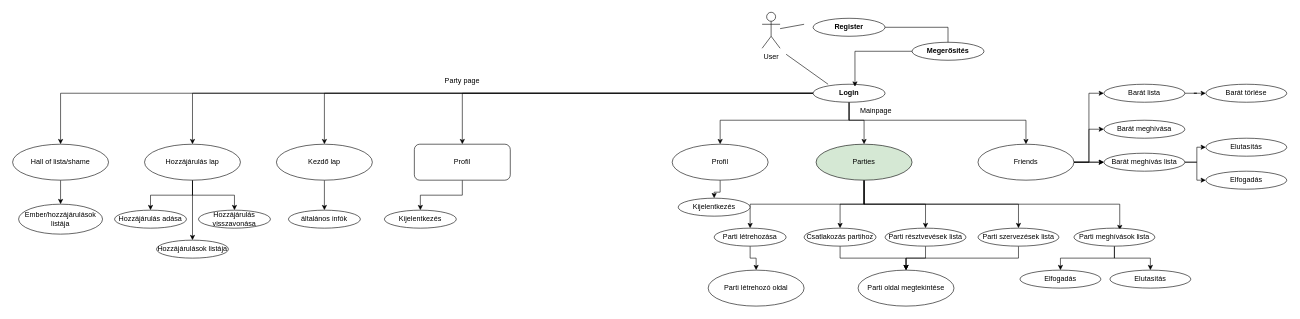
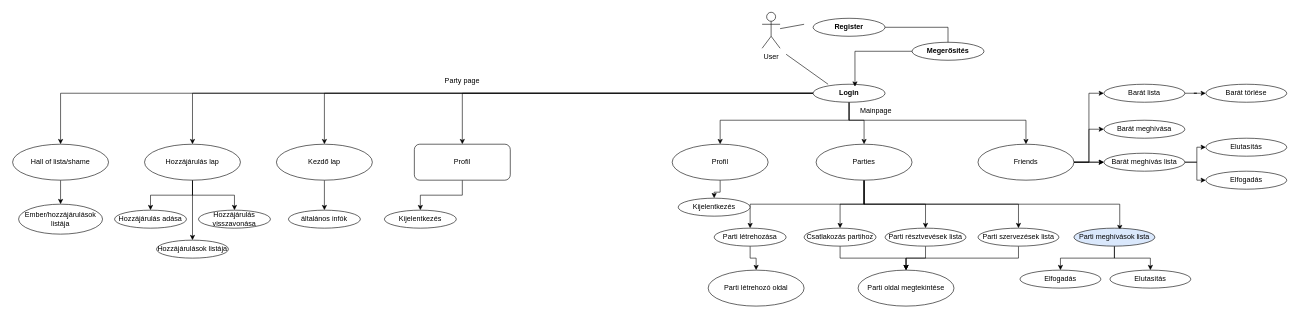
  <mxCell id="0" />
  <mxCell id="1" parent="0" />
  <mxCell id="2" value="User" style="shape=umlActor;verticalLabelPosition=bottom;verticalAlign=top;html=1;outlineConnect=0;" vertex="1" parent="1"><mxGeometry x="1270" y="20" width="30" height="60" as="geometry" /></mxCell>
  <mxCell id="3" style="edgeStyle=orthogonalEdgeStyle;rounded=0;orthogonalLoop=1;jettySize=auto;html=1;entryX=0.5;entryY=0;entryDx=0;entryDy=0;" edge="1" parent="1" source="10" target="14"><mxGeometry relative="1" as="geometry"><Array as="points"><mxPoint x="1415" y="200" /><mxPoint x="1200" y="200" /></Array></mxGeometry></mxCell>
  <mxCell id="4" style="edgeStyle=orthogonalEdgeStyle;rounded=0;orthogonalLoop=1;jettySize=auto;html=1;entryX=0.5;entryY=0;entryDx=0;entryDy=0;" edge="1" parent="1" source="10" target="20"><mxGeometry relative="1" as="geometry"><Array as="points"><mxPoint x="1415" y="200" /><mxPoint x="1440" y="200" /></Array></mxGeometry></mxCell>
  <mxCell id="5" style="edgeStyle=orthogonalEdgeStyle;rounded=0;orthogonalLoop=1;jettySize=auto;html=1;" edge="1" parent="1" source="10" target="25"><mxGeometry relative="1" as="geometry"><Array as="points"><mxPoint x="1415" y="200" /><mxPoint x="1710" y="200" /></Array></mxGeometry></mxCell>
  <mxCell id="6" style="edgeStyle=orthogonalEdgeStyle;rounded=0;orthogonalLoop=1;jettySize=auto;html=1;entryX=0.5;entryY=0;entryDx=0;entryDy=0;" edge="1" parent="1" source="10" target="48"><mxGeometry relative="1" as="geometry" /></mxCell>
  <mxCell id="7" style="edgeStyle=orthogonalEdgeStyle;rounded=0;orthogonalLoop=1;jettySize=auto;html=1;" edge="1" parent="1" source="10" target="51"><mxGeometry relative="1" as="geometry" /></mxCell>
  <mxCell id="8" style="edgeStyle=orthogonalEdgeStyle;rounded=0;orthogonalLoop=1;jettySize=auto;html=1;entryX=0.5;entryY=0;entryDx=0;entryDy=0;" edge="1" parent="1" source="10" target="55"><mxGeometry relative="1" as="geometry" /></mxCell>
  <mxCell id="9" style="edgeStyle=orthogonalEdgeStyle;rounded=0;orthogonalLoop=1;jettySize=auto;html=1;entryX=0.5;entryY=0;entryDx=0;entryDy=0;" edge="1" parent="1" source="10" target="57"><mxGeometry relative="1" as="geometry" /></mxCell>
  <mxCell id="10" value="&lt;b&gt;Login&lt;/b&gt;" style="ellipse;whiteSpace=wrap;html=1;" vertex="1" parent="1"><mxGeometry x="1355" y="140" width="120" height="30" as="geometry" /></mxCell>
  <mxCell id="11" style="edgeStyle=orthogonalEdgeStyle;rounded=0;orthogonalLoop=1;jettySize=auto;html=1;entryX=0.5;entryY=1;entryDx=0;entryDy=0;" edge="1" parent="1" source="12" target="42"><mxGeometry relative="1" as="geometry"><Array as="points"><mxPoint x="1580" y="45" /></Array></mxGeometry></mxCell>
  <mxCell id="12" value="&lt;b&gt;Register&lt;/b&gt;" style="ellipse;whiteSpace=wrap;html=1;" vertex="1" parent="1"><mxGeometry x="1355" y="30" width="120" height="30" as="geometry" /></mxCell>
  <mxCell id="13" style="edgeStyle=orthogonalEdgeStyle;rounded=0;orthogonalLoop=1;jettySize=auto;html=1;entryX=0.5;entryY=0;entryDx=0;entryDy=0;" edge="1" parent="1" source="14" target="26"><mxGeometry relative="1" as="geometry" /></mxCell>
  <mxCell id="14" value="Profil&lt;span style=&quot;color: rgba(0, 0, 0, 0); font-family: monospace; font-size: 0px; text-align: start; text-wrap: nowrap;&quot;&gt;%3CmxGraphModel%3E%3Croot%3E%3CmxCell%20id%3D%220%22%2F%3E%3CmxCell%20id%3D%221%22%20parent%3D%220%22%2F%3E%3CmxCell%20id%3D%222%22%20value%3D%22%26lt%3Bb%26gt%3BLogin%26lt%3B%2Fb%26gt%3B%22%20style%3D%22ellipse%3BwhiteSpace%3Dwrap%3Bhtml%3D1%3B%22%20vertex%3D%221%22%20parent%3D%221%22%3E%3CmxGeometry%20x%3D%22320%22%20y%3D%22120%22%20width%3D%22120%22%20height%3D%2230%22%20as%3D%22geometry%22%2F%3E%3C%2FmxCell%3E%3C%2Froot%3E%3C%2FmxGraphModel%3E&lt;/span&gt;" style="ellipse;whiteSpace=wrap;html=1;" vertex="1" parent="1"><mxGeometry x="1120" y="240" width="160" height="60" as="geometry" /></mxCell>
  <mxCell id="15" style="edgeStyle=orthogonalEdgeStyle;rounded=0;orthogonalLoop=1;jettySize=auto;html=1;entryX=0.5;entryY=0;entryDx=0;entryDy=0;" edge="1" parent="1" source="20" target="30"><mxGeometry relative="1" as="geometry"><Array as="points"><mxPoint x="1440" y="340" /><mxPoint x="1250" y="340" /></Array></mxGeometry></mxCell>
  <mxCell id="16" style="edgeStyle=orthogonalEdgeStyle;rounded=0;orthogonalLoop=1;jettySize=auto;html=1;entryX=0.5;entryY=0;entryDx=0;entryDy=0;" edge="1" parent="1" source="20" target="28"><mxGeometry relative="1" as="geometry" /></mxCell>
  <mxCell id="17" style="edgeStyle=orthogonalEdgeStyle;rounded=0;orthogonalLoop=1;jettySize=auto;html=1;entryX=0.5;entryY=0;entryDx=0;entryDy=0;" edge="1" parent="1" source="20" target="32"><mxGeometry relative="1" as="geometry" /></mxCell>
  <mxCell id="18" style="edgeStyle=orthogonalEdgeStyle;rounded=0;orthogonalLoop=1;jettySize=auto;html=1;entryX=0.5;entryY=0;entryDx=0;entryDy=0;" edge="1" parent="1" source="20" target="34"><mxGeometry relative="1" as="geometry"><Array as="points"><mxPoint x="1440" y="340" /><mxPoint x="1698" y="340" /></Array></mxGeometry></mxCell>
  <mxCell id="19" style="edgeStyle=orthogonalEdgeStyle;rounded=0;orthogonalLoop=1;jettySize=auto;html=1;entryX=0.566;entryY=0.107;entryDx=0;entryDy=0;entryPerimeter=0;" edge="1" parent="1" source="20" target="37"><mxGeometry relative="1" as="geometry"><mxPoint x="1830" y="370" as="targetPoint" /><Array as="points"><mxPoint x="1440" y="340" /><mxPoint x="1866" y="340" /></Array></mxGeometry></mxCell>
- <mxCell id="20" value="Parties" style="ellipse;whiteSpace=wrap;html=1;fillColor=#d5e8d4;" vertex="1" parent="1"><mxGeometry x="1360" y="240" width="160" height="60" as="geometry" /></mxCell>
+ <mxCell id="20" value="Parties" style="ellipse;whiteSpace=wrap;html=1;" vertex="1" parent="1"><mxGeometry x="1360" y="240" width="160" height="60" as="geometry" /></mxCell>
  <mxCell id="21" style="edgeStyle=orthogonalEdgeStyle;rounded=0;orthogonalLoop=1;jettySize=auto;html=1;entryX=0;entryY=0.5;entryDx=0;entryDy=0;" edge="1" parent="1" source="25" target="66"><mxGeometry relative="1" as="geometry" /></mxCell>
  <mxCell id="22" value="" style="edgeStyle=orthogonalEdgeStyle;rounded=0;orthogonalLoop=1;jettySize=auto;html=1;" edge="1" parent="1" source="25" target="66"><mxGeometry relative="1" as="geometry" /></mxCell>
  <mxCell id="23" style="edgeStyle=orthogonalEdgeStyle;rounded=0;orthogonalLoop=1;jettySize=auto;html=1;entryX=0;entryY=0.5;entryDx=0;entryDy=0;" edge="1" parent="1" source="25" target="67"><mxGeometry relative="1" as="geometry" /></mxCell>
  <mxCell id="24" style="edgeStyle=orthogonalEdgeStyle;rounded=0;orthogonalLoop=1;jettySize=auto;html=1;entryX=0;entryY=0.5;entryDx=0;entryDy=0;" edge="1" parent="1" source="25" target="69"><mxGeometry relative="1" as="geometry" /></mxCell>
  <mxCell id="25" value="Friends" style="ellipse;whiteSpace=wrap;html=1;" vertex="1" parent="1"><mxGeometry x="1630" y="240" width="160" height="60" as="geometry" /></mxCell>
  <mxCell id="26" value="Kijelentkezés" style="ellipse;whiteSpace=wrap;html=1;" vertex="1" parent="1"><mxGeometry x="1130" y="330" width="120" height="30" as="geometry" /></mxCell>
  <mxCell id="27" value="" style="edgeStyle=orthogonalEdgeStyle;rounded=0;orthogonalLoop=1;jettySize=auto;html=1;" edge="1" parent="1" source="28" target="40"><mxGeometry relative="1" as="geometry" /></mxCell>
  <mxCell id="28" value="Csatlakozás partihoz" style="ellipse;whiteSpace=wrap;html=1;" vertex="1" parent="1"><mxGeometry x="1340" y="380" width="120" height="30" as="geometry" /></mxCell>
  <mxCell id="29" style="edgeStyle=orthogonalEdgeStyle;rounded=0;orthogonalLoop=1;jettySize=auto;html=1;" edge="1" parent="1" source="30" target="41"><mxGeometry relative="1" as="geometry" /></mxCell>
  <mxCell id="30" value="Parti létrehozása" style="ellipse;whiteSpace=wrap;html=1;" vertex="1" parent="1"><mxGeometry x="1190" y="380" width="120" height="30" as="geometry" /></mxCell>
  <mxCell id="31" style="edgeStyle=orthogonalEdgeStyle;rounded=0;orthogonalLoop=1;jettySize=auto;html=1;entryX=0.5;entryY=0;entryDx=0;entryDy=0;" edge="1" parent="1" source="32" target="40"><mxGeometry relative="1" as="geometry" /></mxCell>
  <mxCell id="32" value="Parti résztvevések lista" style="ellipse;whiteSpace=wrap;html=1;" vertex="1" parent="1"><mxGeometry x="1475" y="380" width="135" height="30" as="geometry" /></mxCell>
  <mxCell id="33" style="edgeStyle=orthogonalEdgeStyle;rounded=0;orthogonalLoop=1;jettySize=auto;html=1;entryX=0.5;entryY=0;entryDx=0;entryDy=0;" edge="1" parent="1" source="34" target="40"><mxGeometry relative="1" as="geometry"><Array as="points"><mxPoint x="1698" y="430" /><mxPoint x="1510" y="430" /></Array></mxGeometry></mxCell>
  <mxCell id="34" value="Parti szervezések lista" style="ellipse;whiteSpace=wrap;html=1;" vertex="1" parent="1"><mxGeometry x="1630" y="380" width="135" height="30" as="geometry" /></mxCell>
  <mxCell id="35" style="edgeStyle=orthogonalEdgeStyle;rounded=0;orthogonalLoop=1;jettySize=auto;html=1;entryX=0.5;entryY=0;entryDx=0;entryDy=0;" edge="1" parent="1" source="37" target="38"><mxGeometry relative="1" as="geometry" /></mxCell>
  <mxCell id="36" style="edgeStyle=orthogonalEdgeStyle;rounded=0;orthogonalLoop=1;jettySize=auto;html=1;entryX=0.5;entryY=0;entryDx=0;entryDy=0;" edge="1" parent="1" source="37" target="39"><mxGeometry relative="1" as="geometry" /></mxCell>
- <mxCell id="37" value="Parti meghívások lista" style="ellipse;whiteSpace=wrap;html=1;" vertex="1" parent="1"><mxGeometry x="1790" y="380" width="135" height="30" as="geometry" /></mxCell>
+ <mxCell id="37" value="Parti meghívások lista" style="ellipse;whiteSpace=wrap;html=1;fillColor=#dae8fc;" vertex="1" parent="1"><mxGeometry x="1790" y="380" width="135" height="30" as="geometry" /></mxCell>
  <mxCell id="38" value="Elfogadás" style="ellipse;whiteSpace=wrap;html=1;" vertex="1" parent="1"><mxGeometry x="1700" y="450" width="135" height="30" as="geometry" /></mxCell>
  <mxCell id="39" value="Elutasítás" style="ellipse;whiteSpace=wrap;html=1;" vertex="1" parent="1"><mxGeometry x="1850" y="450" width="135" height="30" as="geometry" /></mxCell>
  <mxCell id="40" value="Parti oldal megtekintése" style="ellipse;whiteSpace=wrap;html=1;" vertex="1" parent="1"><mxGeometry x="1430" y="450" width="160" height="60" as="geometry" /></mxCell>
  <mxCell id="41" value="Parti létrehozó oldal" style="ellipse;whiteSpace=wrap;html=1;" vertex="1" parent="1"><mxGeometry x="1180" y="450" width="160" height="60" as="geometry" /></mxCell>
  <mxCell id="42" value="&lt;b&gt;Megerősítés&lt;/b&gt;" style="ellipse;whiteSpace=wrap;html=1;" vertex="1" parent="1"><mxGeometry x="1520" y="70" width="120" height="30" as="geometry" /></mxCell>
  <mxCell id="43" style="edgeStyle=orthogonalEdgeStyle;rounded=0;orthogonalLoop=1;jettySize=auto;html=1;entryX=0.582;entryY=0.133;entryDx=0;entryDy=0;entryPerimeter=0;" edge="1" parent="1" source="42" target="10"><mxGeometry relative="1" as="geometry" /></mxCell>
  <mxCell id="44" value="" style="endArrow=none;html=1;rounded=0;" edge="1" parent="1"><mxGeometry width="50" height="50" relative="1" as="geometry"><mxPoint x="1380" y="140" as="sourcePoint" /><mxPoint x="1310" y="90" as="targetPoint" /></mxGeometry></mxCell>
  <mxCell id="45" value="" style="endArrow=none;html=1;rounded=0;" edge="1" parent="1" target="2"><mxGeometry width="50" height="50" relative="1" as="geometry"><mxPoint x="1340" y="40" as="sourcePoint" /><mxPoint x="1310" y="50" as="targetPoint" /></mxGeometry></mxCell>
  <mxCell id="46" value="Mainpage" style="text;html=1;align=center;verticalAlign=middle;whiteSpace=wrap;rounded=0;" vertex="1" parent="1"><mxGeometry x="1430" y="170" width="60" height="30" as="geometry" /></mxCell>
  <mxCell id="47" style="edgeStyle=orthogonalEdgeStyle;rounded=0;orthogonalLoop=1;jettySize=auto;html=1;entryX=0.5;entryY=0;entryDx=0;entryDy=0;" edge="1" parent="1" source="48" target="58"><mxGeometry relative="1" as="geometry" /></mxCell>
  <mxCell id="48" value="Profil" style="whiteSpace=wrap;html=1;rounded=1;" vertex="1" parent="1"><mxGeometry x="690" y="240" width="160" height="60" as="geometry" /></mxCell>
  <mxCell id="49" value="Party page" style="text;html=1;align=center;verticalAlign=middle;whiteSpace=wrap;rounded=0;" vertex="1" parent="1"><mxGeometry x="720" y="120" width="100" height="30" as="geometry" /></mxCell>
  <mxCell id="50" style="edgeStyle=orthogonalEdgeStyle;rounded=0;orthogonalLoop=1;jettySize=auto;html=1;entryX=0.5;entryY=0;entryDx=0;entryDy=0;" edge="1" parent="1" source="51" target="59"><mxGeometry relative="1" as="geometry"><mxPoint x="540" y="330" as="targetPoint" /></mxGeometry></mxCell>
  <mxCell id="51" value="Kezdő lap" style="ellipse;whiteSpace=wrap;html=1;" vertex="1" parent="1"><mxGeometry x="460" y="240" width="160" height="60" as="geometry" /></mxCell>
  <mxCell id="52" style="edgeStyle=orthogonalEdgeStyle;rounded=0;orthogonalLoop=1;jettySize=auto;html=1;entryX=0.5;entryY=0;entryDx=0;entryDy=0;" edge="1" parent="1" source="55" target="60"><mxGeometry relative="1" as="geometry" /></mxCell>
  <mxCell id="53" style="edgeStyle=orthogonalEdgeStyle;rounded=0;orthogonalLoop=1;jettySize=auto;html=1;" edge="1" parent="1" source="55" target="61"><mxGeometry relative="1" as="geometry" /></mxCell>
  <mxCell id="54" style="edgeStyle=orthogonalEdgeStyle;rounded=0;orthogonalLoop=1;jettySize=auto;html=1;" edge="1" parent="1" source="55" target="62"><mxGeometry relative="1" as="geometry" /></mxCell>
  <mxCell id="55" value="Hozzájárulás lap" style="ellipse;whiteSpace=wrap;html=1;" vertex="1" parent="1"><mxGeometry x="240" y="240" width="160" height="60" as="geometry" /></mxCell>
  <mxCell id="56" style="edgeStyle=orthogonalEdgeStyle;rounded=0;orthogonalLoop=1;jettySize=auto;html=1;" edge="1" parent="1" source="57" target="63"><mxGeometry relative="1" as="geometry" /></mxCell>
  <mxCell id="57" value="Hall of lista/shame" style="ellipse;whiteSpace=wrap;html=1;" vertex="1" parent="1"><mxGeometry x="20" y="240" width="160" height="60" as="geometry" /></mxCell>
  <mxCell id="58" value="Kijelentkezés" style="ellipse;whiteSpace=wrap;html=1;" vertex="1" parent="1"><mxGeometry x="640" y="350" width="120" height="30" as="geometry" /></mxCell>
  <mxCell id="59" value="általános infók" style="ellipse;whiteSpace=wrap;html=1;" vertex="1" parent="1"><mxGeometry x="480" y="350" width="120" height="30" as="geometry" /></mxCell>
  <mxCell id="60" value="Hozzájárulás adása" style="ellipse;whiteSpace=wrap;html=1;" vertex="1" parent="1"><mxGeometry x="190" y="350" width="120" height="30" as="geometry" /></mxCell>
  <mxCell id="61" value="Hozzájárulás visszavonása" style="ellipse;whiteSpace=wrap;html=1;" vertex="1" parent="1"><mxGeometry x="330" y="350" width="120" height="30" as="geometry" /></mxCell>
  <mxCell id="62" value="Hozzájárulások listája" style="ellipse;whiteSpace=wrap;html=1;" vertex="1" parent="1"><mxGeometry x="260" y="400" width="120" height="30" as="geometry" /></mxCell>
  <mxCell id="63" value="Ember/hozzájárulások listája" style="ellipse;whiteSpace=wrap;html=1;" vertex="1" parent="1"><mxGeometry x="30" y="340" width="140" height="50" as="geometry" /></mxCell>
  <mxCell id="64" style="edgeStyle=orthogonalEdgeStyle;rounded=0;orthogonalLoop=1;jettySize=auto;html=1;entryX=0;entryY=0.5;entryDx=0;entryDy=0;" edge="1" parent="1" source="66" target="71"><mxGeometry relative="1" as="geometry" /></mxCell>
  <mxCell id="65" style="edgeStyle=orthogonalEdgeStyle;rounded=0;orthogonalLoop=1;jettySize=auto;html=1;entryX=0;entryY=0.5;entryDx=0;entryDy=0;" edge="1" parent="1" source="66" target="70"><mxGeometry relative="1" as="geometry" /></mxCell>
  <mxCell id="66" value="Barát meghívás lista" style="ellipse;whiteSpace=wrap;html=1;" vertex="1" parent="1"><mxGeometry x="1840" y="255" width="135" height="30" as="geometry" /></mxCell>
  <mxCell id="67" value="Barát meghívása" style="ellipse;whiteSpace=wrap;html=1;" vertex="1" parent="1"><mxGeometry x="1840" y="200" width="135" height="30" as="geometry" /></mxCell>
  <mxCell id="68" style="edgeStyle=orthogonalEdgeStyle;rounded=0;orthogonalLoop=1;jettySize=auto;html=1;entryX=0;entryY=0.5;entryDx=0;entryDy=0;" edge="1" parent="1" source="69" target="72"><mxGeometry relative="1" as="geometry" /></mxCell>
  <mxCell id="69" value="Barát lista" style="ellipse;whiteSpace=wrap;html=1;" vertex="1" parent="1"><mxGeometry x="1840" y="140" width="135" height="30" as="geometry" /></mxCell>
  <mxCell id="70" value="Elfogadás" style="ellipse;whiteSpace=wrap;html=1;" vertex="1" parent="1"><mxGeometry x="2010" y="285" width="135" height="30" as="geometry" /></mxCell>
  <mxCell id="71" value="Elutasítás" style="ellipse;whiteSpace=wrap;html=1;" vertex="1" parent="1"><mxGeometry x="2010" y="230" width="135" height="30" as="geometry" /></mxCell>
  <mxCell id="72" value="Barát törlése" style="ellipse;whiteSpace=wrap;html=1;" vertex="1" parent="1"><mxGeometry x="2010" y="140" width="135" height="30" as="geometry" /></mxCell>
